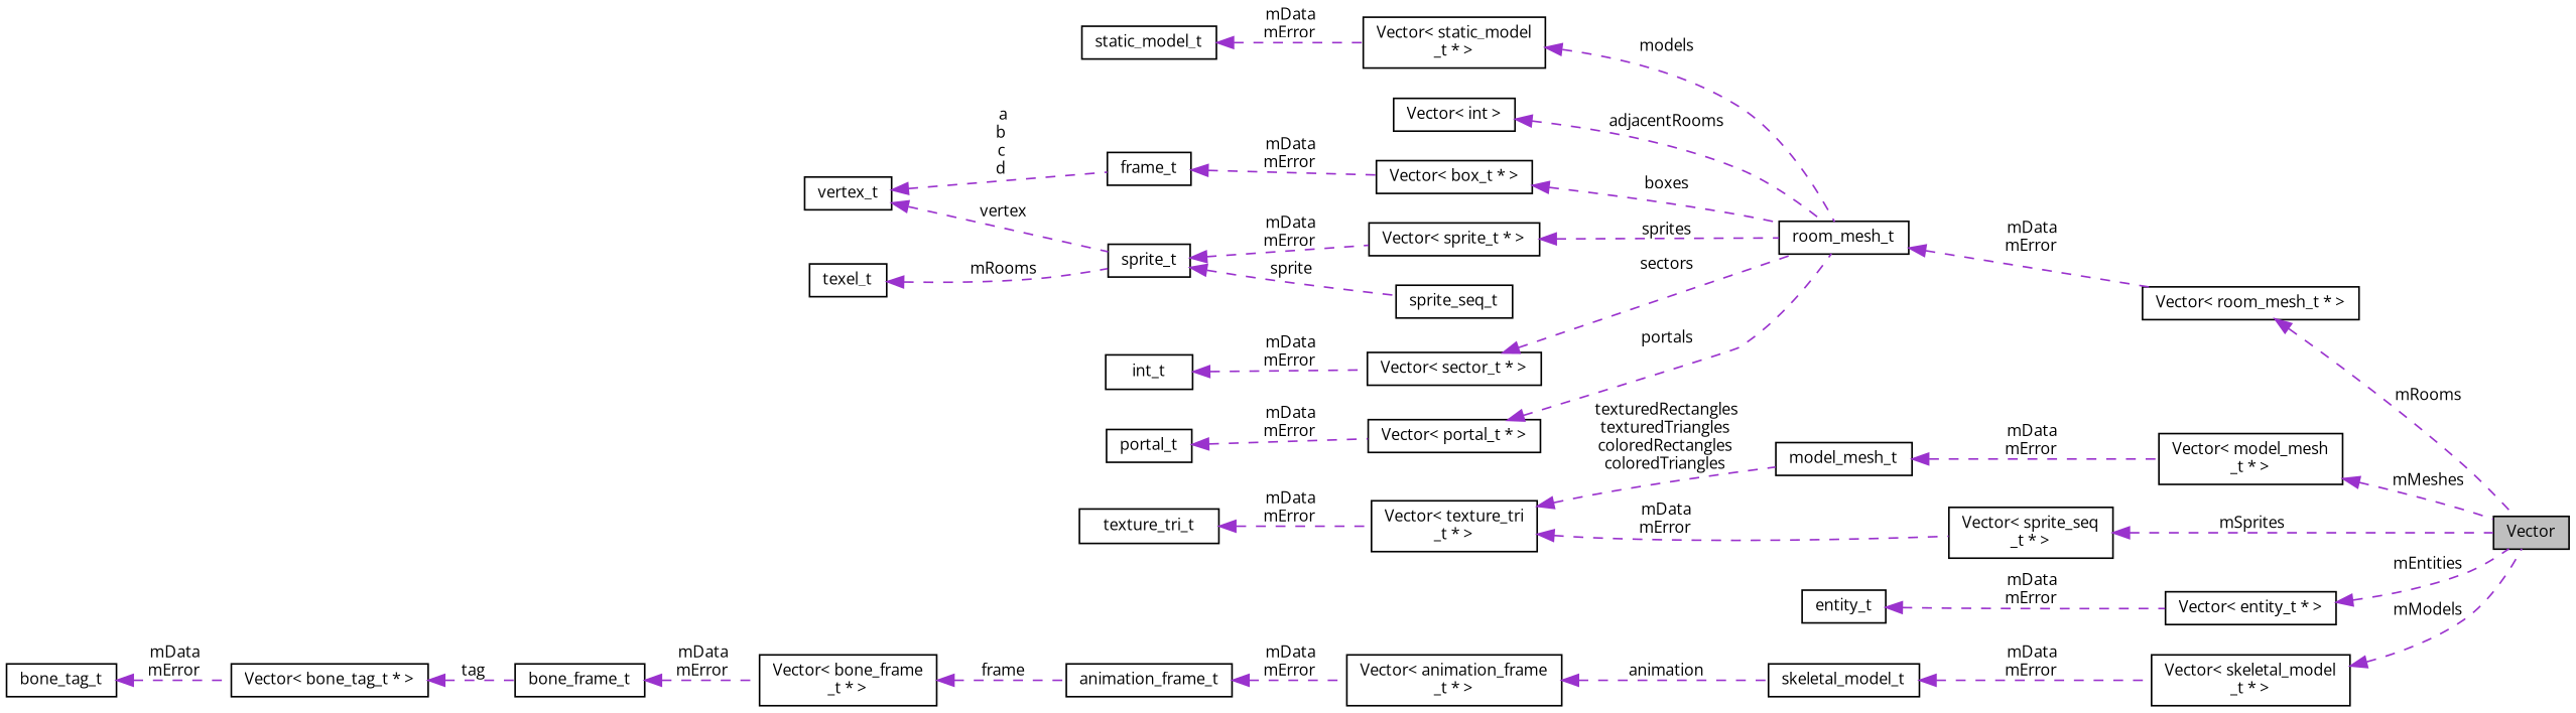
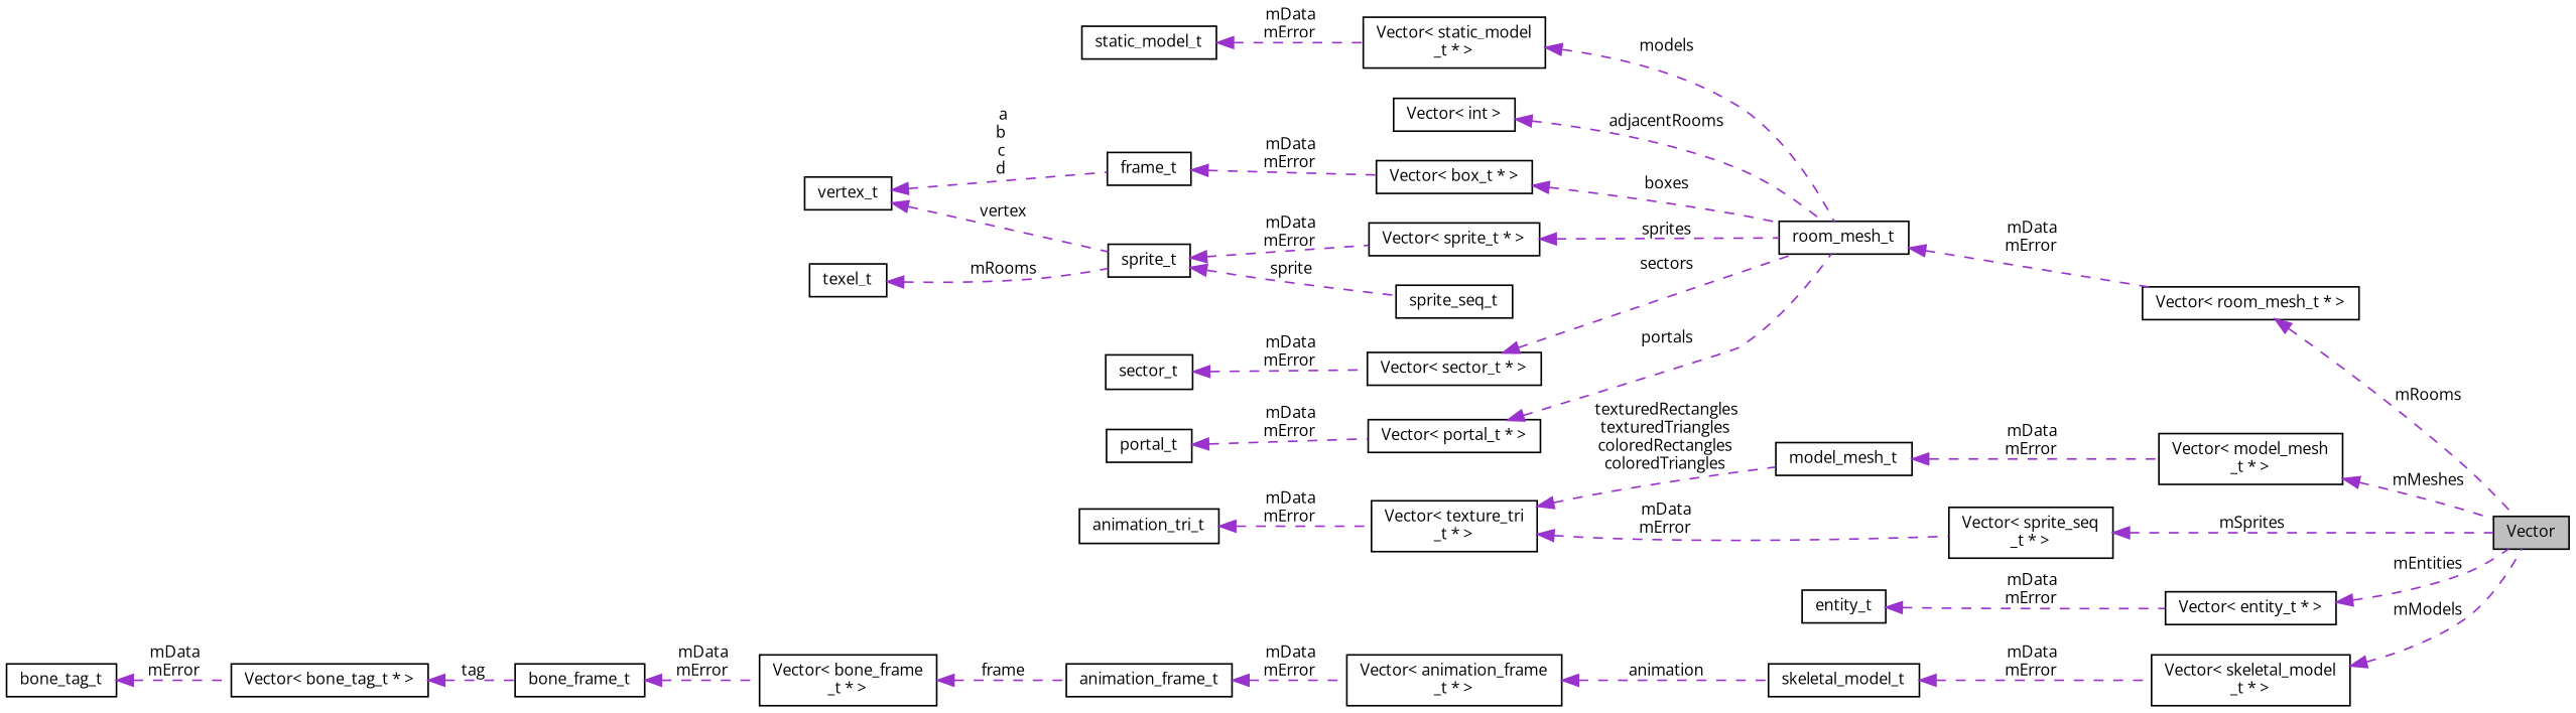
  digraph {
    fontname="Open Sans"
    rankdir=LR
    node [color=black fillcolor=white fontname="Open Sans" fontsize=10 shape=record style=filled]
    edge [color=darkorchid3 dir=back fontname="Open Sans" fontsize=10 labelfontname=Helvetica labelfontsize=10 style=dashed]
    n1 [fillcolor=grey75 fontcolor=black height=0.2 label=Vector width=0.4]
    n2 [height=0.2 label="Vector\< room_mesh_t * \>" width=0.4]
    n3 [height=0.2 label=room_mesh_t width=0.4]
    n4 [height=0.2 label="Vector\< static_model\l_t * \>" width=0.4]
    n5 [height=0.2 label=static_model_t width=0.4]
    n6 [height=0.2 label="Vector\< int \>" width=0.4]
    n7 [height=0.2 label="Vector\< box_t * \>" width=0.4]
    n8 [height=0.2 label=frame_t width=0.4]
    n9 [height=0.2 label=vertex_t width=0.4]
    n10 [height=0.2 label=sprite_t width=0.4]
    n11 [height=0.2 label="Vector\< sprite_t * \>" width=0.4]
    n12 [height=0.2 label=sprite_seq_t width=0.4]
    n13 [height=0.2 label="Vector\< sector_t * \>" width=0.4]
-   n14 [height=0.2 label=int_t width=0.4]
+   n14 [height=0.2 label=sector_t width=0.4]
    n15 [height=0.2 label=texel_t width=0.4]
    n16 [height=0.2 label="Vector\< portal_t * \>" width=0.4]
    n17 [height=0.2 label=portal_t width=0.4]
    n18 [height=0.2 label="Vector\< model_mesh\l_t * \>" width=0.4]
    n19 [height=0.2 label=model_mesh_t width=0.4]
    n20 [height=0.2 label="Vector\< texture_tri\l_t * \>" width=0.4]
    n21 [height=0.2 label="Vector\< sprite_seq\l_t * \>" width=0.4]
-   n22 [height=0.2 label=texture_tri_t width=0.4]
+   n22 [height=0.2 label=animation_tri_t width=0.4]
    n23 [height=0.2 label="Vector\< entity_t * \>" width=0.4]
    n24 [height=0.2 label=entity_t width=0.4]
    n25 [height=0.2 label="Vector\< skeletal_model\l_t * \>" width=0.4]
    n26 [height=0.2 label=skeletal_model_t width=0.4]
    n27 [height=0.2 label="Vector\< animation_frame\l_t * \>" width=0.4]
    n28 [height=0.2 label=animation_frame_t width=0.4]
    n29 [height=0.2 label="Vector\< bone_frame\l_t * \>" width=0.4]
    n30 [height=0.2 label=bone_frame_t width=0.4]
    n31 [height=0.2 label="Vector\< bone_tag_t * \>" width=0.4]
    n32 [height=0.2 label=bone_tag_t width=0.4]
    n2 -> n1 [label=" mRooms"]
    n3 -> n2 [label=" mData\nmError"]
    n4 -> n3 [label=" models"]
    n5 -> n4 [label=" mData\nmError"]
    n6 -> n3 [label=" adjacentRooms"]
    n7 -> n3 [label=" boxes"]
    n8 -> n7 [label=" mData\nmError"]
    n9 -> n8 [label=" a\nb\nc\nd"]
    n9 -> n10 [label=" vertex"]
    n10 -> n11 [label=" mData\nmError"]
    n10 -> n12 [label=" sprite"]
    n11 -> n3 [label=" sprites"]
    n13 -> n3 [label=" sectors"]
    n14 -> n13 [label=" mData\nmError"]
    n15 -> n10 [label=" mRooms"]
    n16 -> n3 [label=" portals"]
    n17 -> n16 [label=" mData\nmError"]
    n18 -> n1 [label=" mMeshes"]
    n19 -> n18 [label=" mData\nmError"]
    n20 -> n19 [label=" texturedRectangles\ntexturedTriangles\ncoloredRectangles\ncoloredTriangles"]
    n20 -> n21 [label=" mData\nmError"]
    n21 -> n1 [label=" mSprites"]
    n22 -> n20 [label=" mData\nmError"]
    n23 -> n1 [label=" mEntities"]
    n24 -> n23 [label=" mData\nmError"]
    n25 -> n1 [label=" mModels"]
    n26 -> n25 [label=" mData\nmError"]
    n27 -> n26 [label=" animation"]
    n28 -> n27 [label=" mData\nmError"]
    n29 -> n28 [label=" frame"]
    n30 -> n29 [label=" mData\nmError"]
    n31 -> n30 [label=" tag"]
    n32 -> n31 [label=" mData\nmError"]
  }
